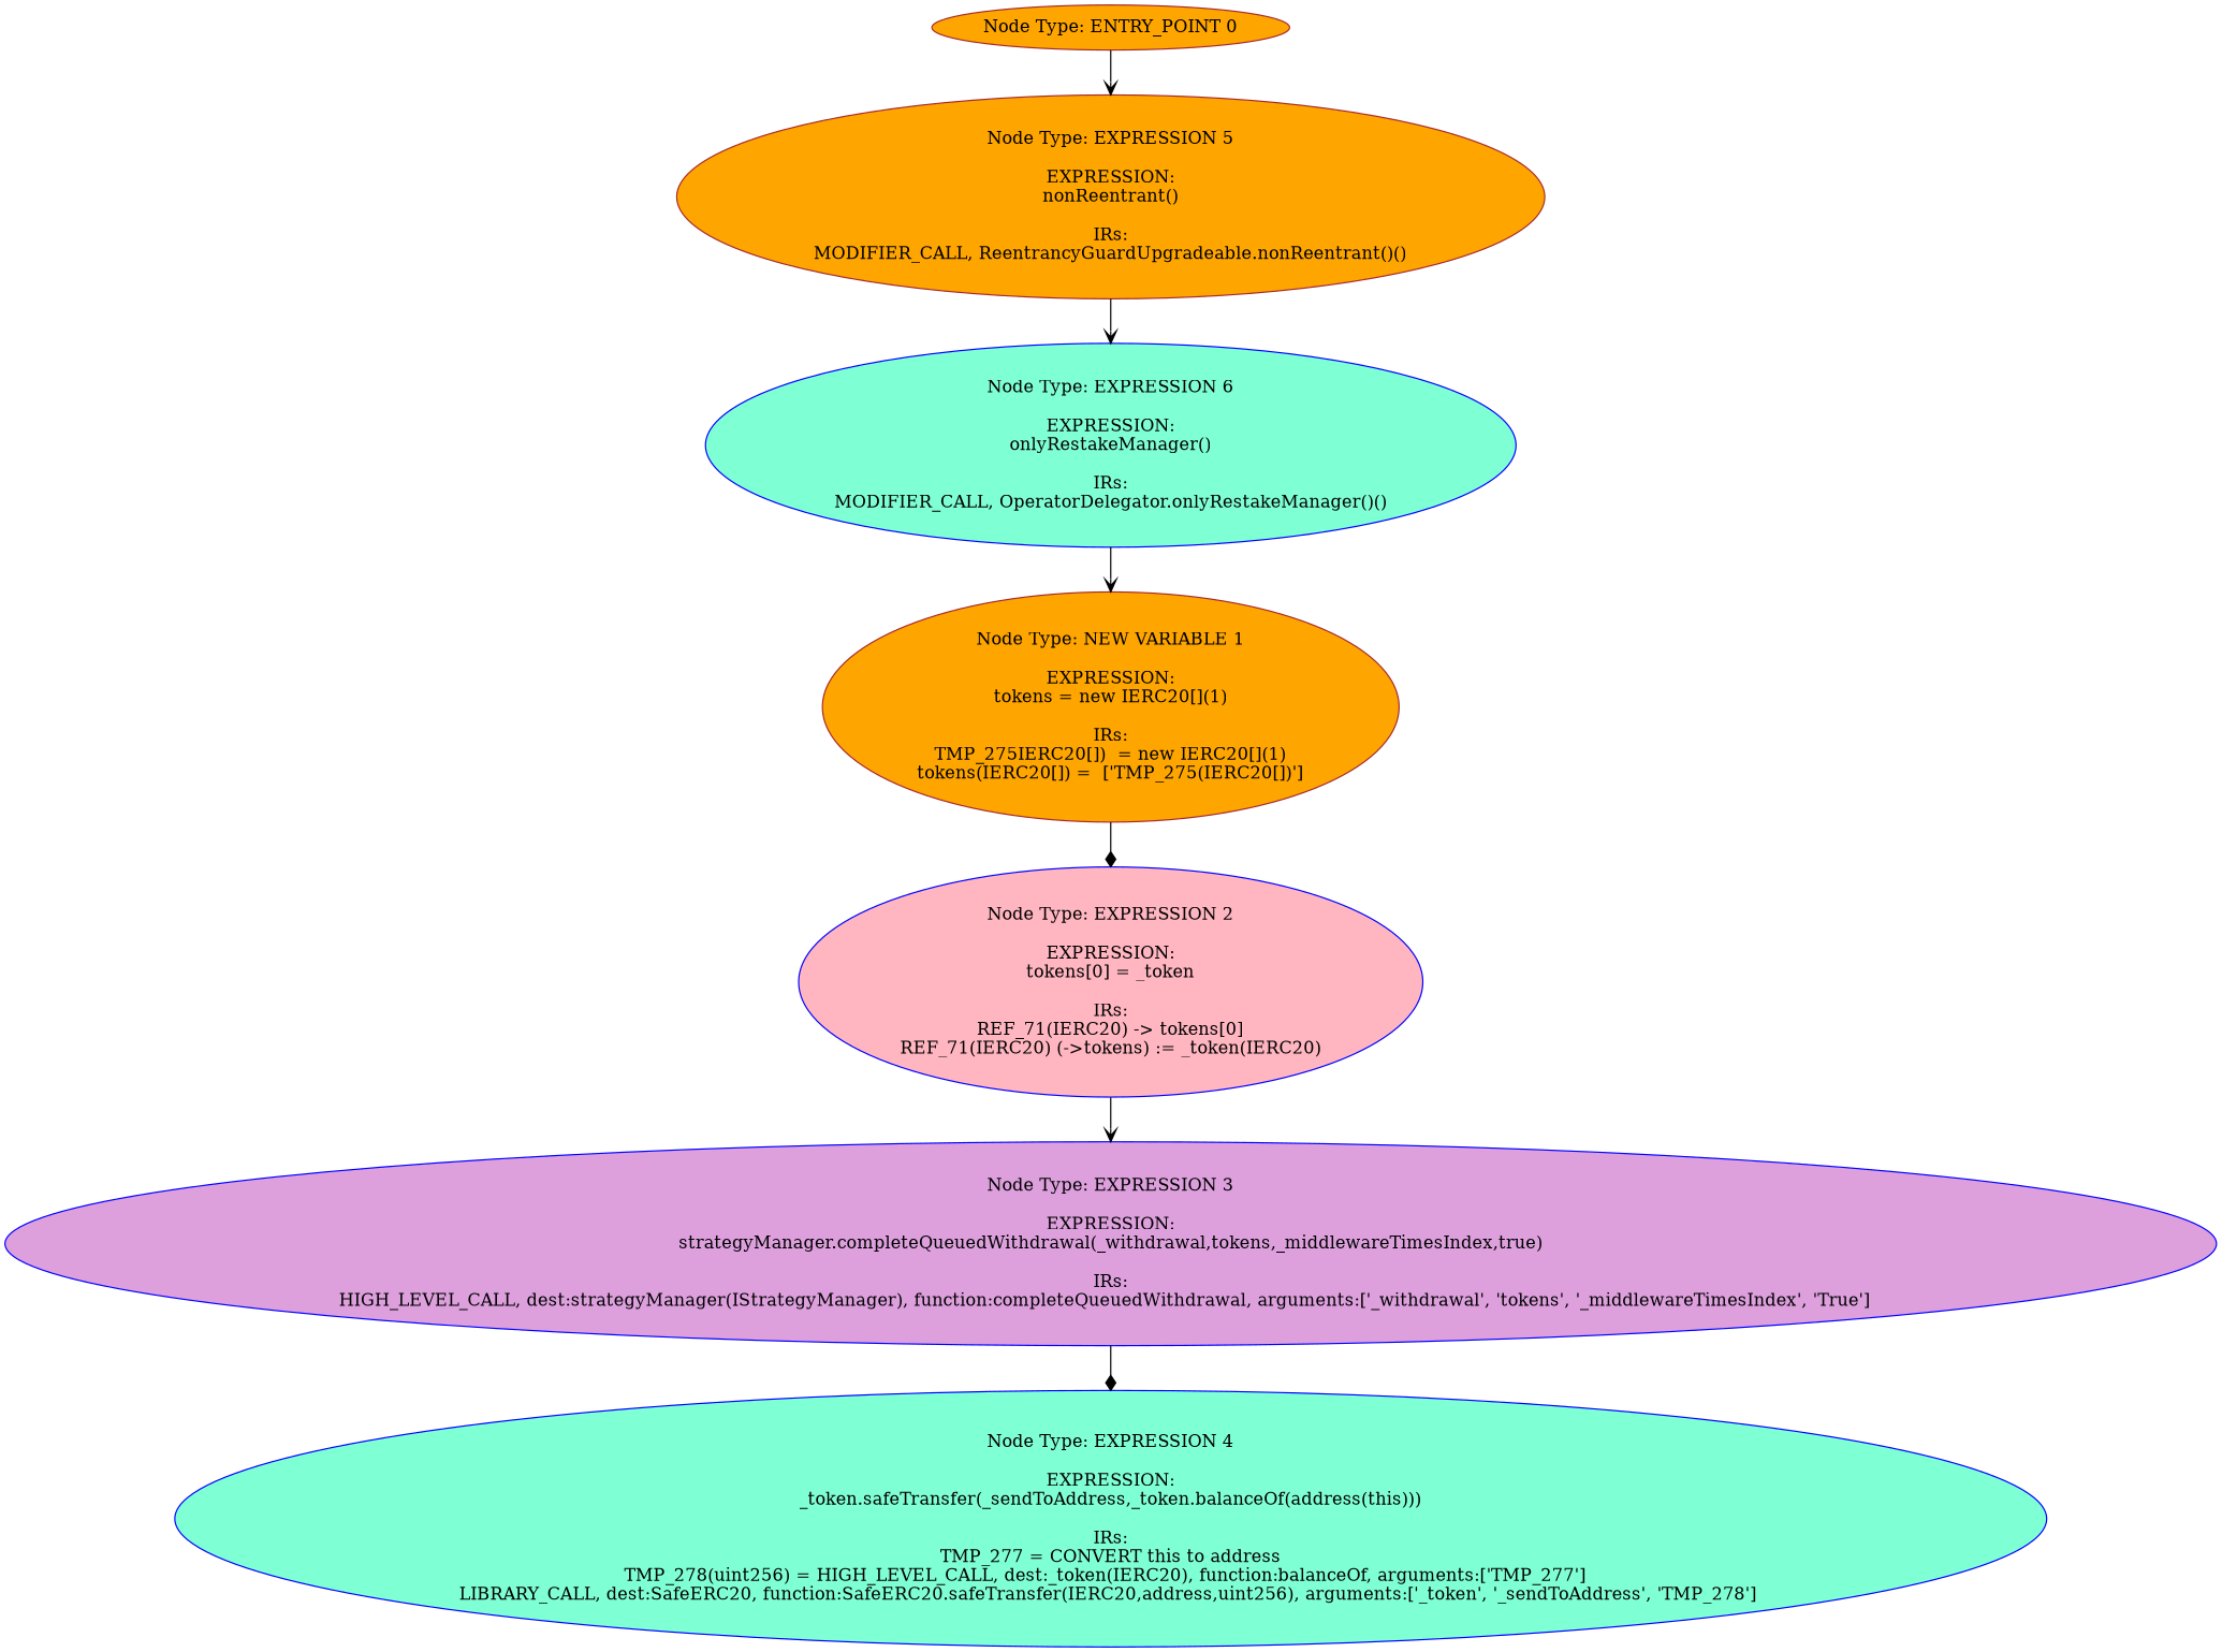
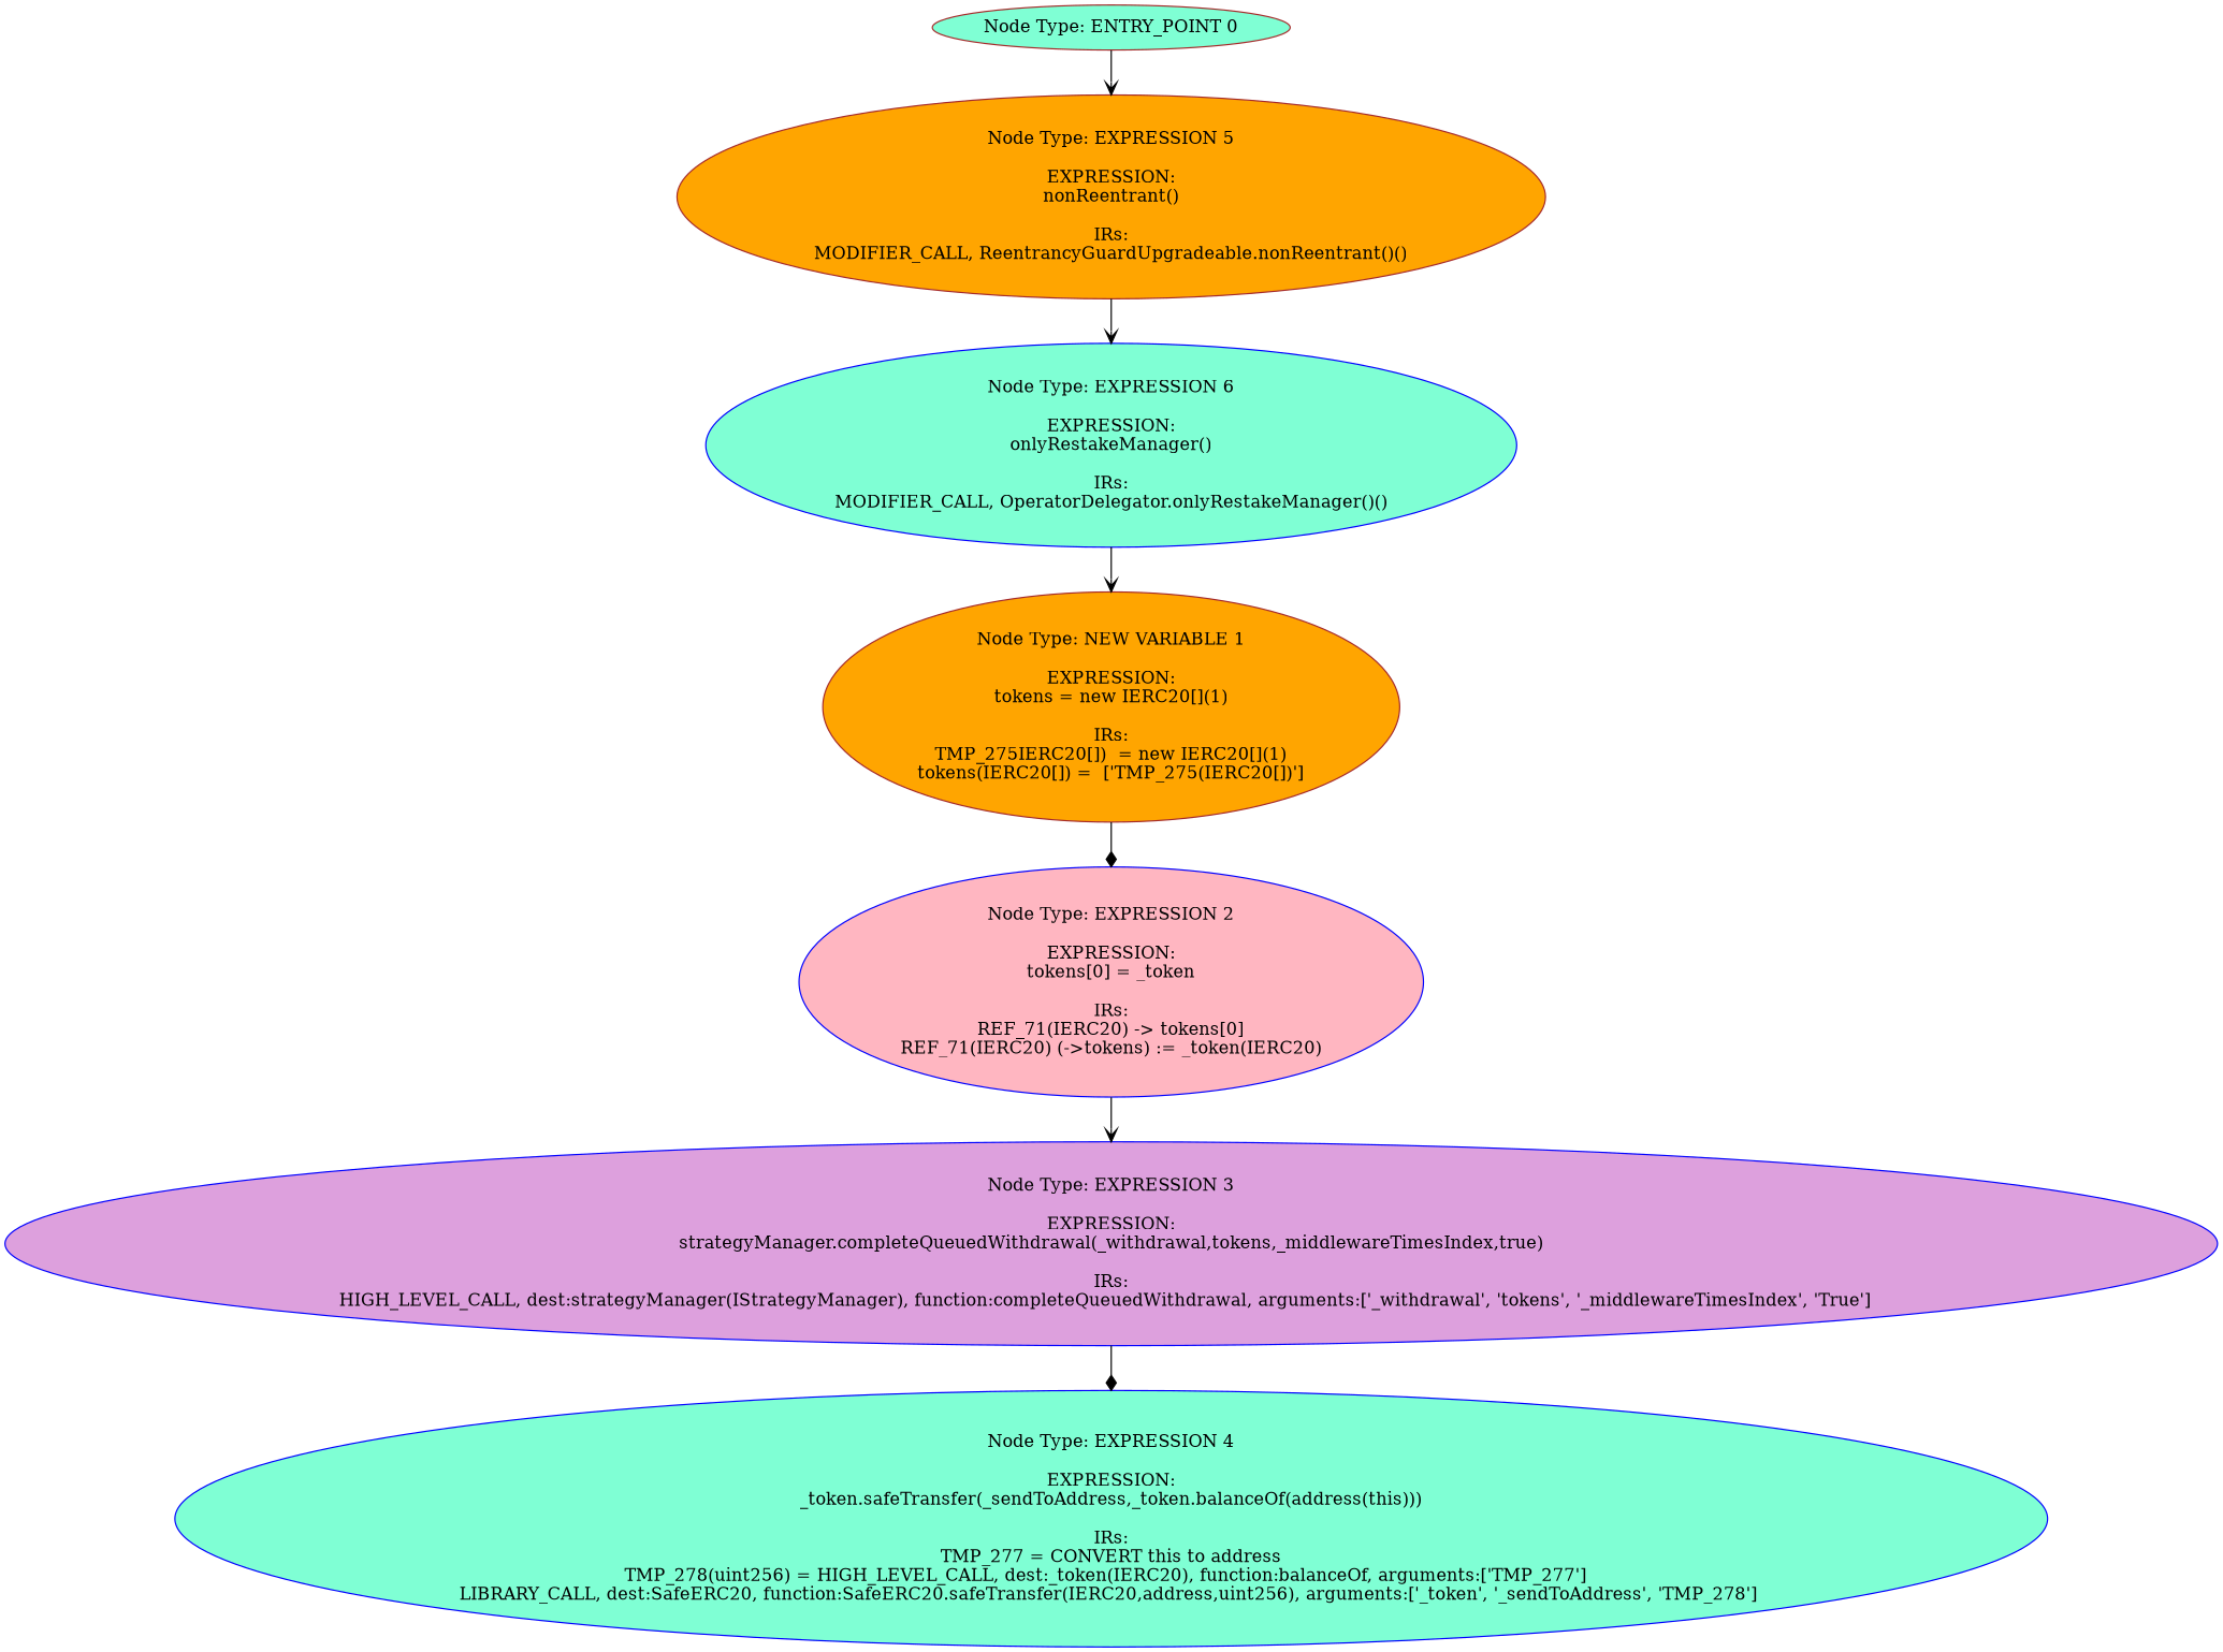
  digraph {
    node [style=filled fillcolor=aquamarine color=blue]
    edge [arrowhead=vee]
-   n1 [label="Node Type: ENTRY_POINT 0\n" fillcolor=orange color=brown]
+   n1 [label="Node Type: ENTRY_POINT 0\n" color=brown]
    n2 [label="Node Type: EXPRESSION 5\n\nEXPRESSION:\nnonReentrant()\n\nIRs:\nMODIFIER_CALL, ReentrancyGuardUpgradeable.nonReentrant()()" fillcolor=orange color=brown]
    n3 [label="Node Type: EXPRESSION 6\n\nEXPRESSION:\nonlyRestakeManager()\n\nIRs:\nMODIFIER_CALL, OperatorDelegator.onlyRestakeManager()()"]
    n4 [label="Node Type: NEW VARIABLE 1\n\nEXPRESSION:\ntokens = new IERC20[](1)\n\nIRs:\nTMP_275IERC20[])  = new IERC20[](1)\ntokens(IERC20[]) =  ['TMP_275(IERC20[])']" fillcolor=orange color=brown]
    n5 [label="Node Type: EXPRESSION 2\n\nEXPRESSION:\ntokens[0] = _token\n\nIRs:\nREF_71(IERC20) -> tokens[0]\nREF_71(IERC20) (->tokens) := _token(IERC20)" fillcolor=lightpink]
    n6 [label="Node Type: EXPRESSION 3\n\nEXPRESSION:\nstrategyManager.completeQueuedWithdrawal(_withdrawal,tokens,_middlewareTimesIndex,true)\n\nIRs:\nHIGH_LEVEL_CALL, dest:strategyManager(IStrategyManager), function:completeQueuedWithdrawal, arguments:['_withdrawal', 'tokens', '_middlewareTimesIndex', 'True']  " fillcolor=plum]
    n7 [label="Node Type: EXPRESSION 4\n\nEXPRESSION:\n_token.safeTransfer(_sendToAddress,_token.balanceOf(address(this)))\n\nIRs:\nTMP_277 = CONVERT this to address\nTMP_278(uint256) = HIGH_LEVEL_CALL, dest:_token(IERC20), function:balanceOf, arguments:['TMP_277']  \nLIBRARY_CALL, dest:SafeERC20, function:SafeERC20.safeTransfer(IERC20,address,uint256), arguments:['_token', '_sendToAddress', 'TMP_278'] "]
    n1 -> n2
    n2 -> n3
    n3 -> n4
    n4 -> n5 [arrowhead=diamond]
    n5 -> n6
    n6 -> n7 [arrowhead=diamond]
  }
